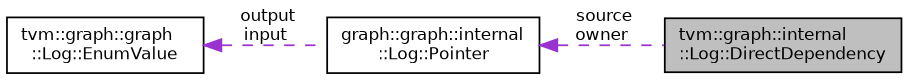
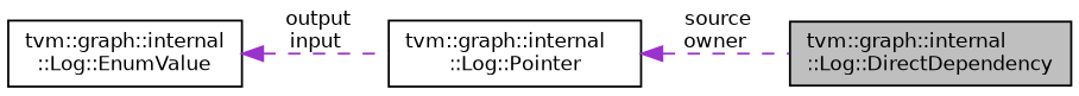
  digraph {
    rankdir=LR
    node [color=black fillcolor=white fontname=Helvetica fontsize=10 shape=record style=filled]
    edge [color=darkorchid3 dir=back fontname=Helvetica fontsize=10 labelfontname=Helvetica labelfontsize=10 style=dashed]
    n1 [fillcolor=grey75 fontcolor=black height=0.2 label="tvm::graph::internal\l::Log::DirectDependency" width=0.4]
-   n2 [height=0.2 label="graph::graph::internal\l::Log::Pointer" width=0.4]
-   n3 [height=0.2 label="tvm::graph::graph\l::Log::EnumValue" width=0.4]
+   n2 [height=0.2 label="tvm::graph::internal\l::Log::Pointer" width=0.4]
+   n3 [height=0.2 label="tvm::graph::internal\l::Log::EnumValue" width=0.4]
    n2 -> n1 [label=" source\nowner"]
    n3 -> n2 [label=" output\ninput"]
  }
